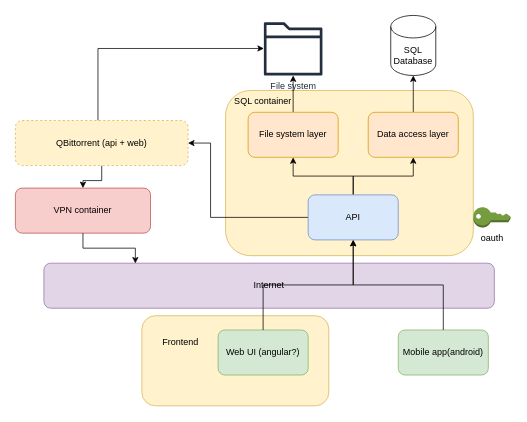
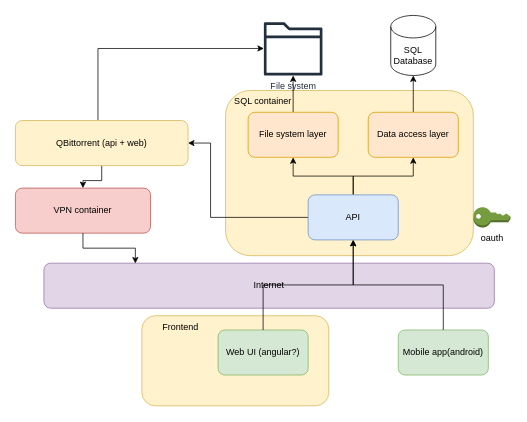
  <mxCell id="0" />
  <mxCell id="1" parent="0" />
  <mxCell id="2" value="" style="rounded=1;whiteSpace=wrap;html=1;fillColor=#fff2cc;strokeColor=#d6b656;glass=0;" vertex="1" parent="1"><mxGeometry x="188.5" y="420" width="249" height="120" as="geometry" /></mxCell>
- <mxCell id="3" value="Frontend" style="text;html=1;align=center;verticalAlign=middle;whiteSpace=wrap;rounded=0;" vertex="1" parent="1"><mxGeometry x="200" y="440" width="80" height="30" as="geometry" /></mxCell>
+ <mxCell id="3" value="Frontend" style="text;html=1;align=center;verticalAlign=middle;whiteSpace=wrap;rounded=0;" vertex="1" parent="1"><mxGeometry x="200" y="420" width="80" height="30" as="geometry" /></mxCell>
  <mxCell id="4" value="" style="rounded=1;whiteSpace=wrap;html=1;fillColor=#fff2cc;strokeColor=#d6b656;glass=0;" vertex="1" parent="1"><mxGeometry x="300" y="120" width="330" height="220" as="geometry" /></mxCell>
  <mxCell id="5" style="edgeStyle=orthogonalEdgeStyle;rounded=0;orthogonalLoop=1;jettySize=auto;html=1;" parent="1" source="8" target="16" edge="1"><mxGeometry relative="1" as="geometry" /></mxCell>
  <mxCell id="6" style="edgeStyle=orthogonalEdgeStyle;rounded=0;orthogonalLoop=1;jettySize=auto;html=1;" parent="1" source="8" target="12" edge="1"><mxGeometry relative="1" as="geometry" /></mxCell>
  <mxCell id="7" style="edgeStyle=orthogonalEdgeStyle;rounded=0;orthogonalLoop=1;jettySize=auto;html=1;entryX=1;entryY=0.5;entryDx=0;entryDy=0;" edge="1" parent="1" source="8" target="25"><mxGeometry relative="1" as="geometry"><Array as="points"><mxPoint x="280" y="289" /><mxPoint x="280" y="190" /></Array></mxGeometry></mxCell>
  <mxCell id="8" value="API" style="rounded=1;whiteSpace=wrap;html=1;fillColor=#dae8fc;strokeColor=#6c8ebf;" parent="1" vertex="1"><mxGeometry x="410" y="259" width="120" height="60" as="geometry" /></mxCell>
  <mxCell id="9" value="Web UI (angular?)" style="rounded=1;whiteSpace=wrap;html=1;fillColor=#d5e8d4;strokeColor=#82b366;" parent="1" vertex="1"><mxGeometry x="290" y="439" width="120" height="60" as="geometry" /></mxCell>
  <mxCell id="10" value="Mobile app(android)" style="rounded=1;whiteSpace=wrap;html=1;fillColor=#d5e8d4;strokeColor=#82b366;" parent="1" vertex="1"><mxGeometry x="530" y="439" width="120" height="60" as="geometry" /></mxCell>
  <mxCell id="11" style="edgeStyle=orthogonalEdgeStyle;rounded=0;orthogonalLoop=1;jettySize=auto;html=1;" parent="1" source="12" target="14" edge="1"><mxGeometry relative="1" as="geometry" /></mxCell>
  <mxCell id="12" value="File system layer" style="rounded=1;whiteSpace=wrap;html=1;fillColor=#ffe6cc;strokeColor=#d79b00;" parent="1" vertex="1"><mxGeometry x="330" y="149" width="120" height="60" as="geometry" /></mxCell>
  <mxCell id="13" value="SQL Database" style="shape=cylinder3;whiteSpace=wrap;html=1;boundedLbl=1;backgroundOutline=1;size=15;" parent="1" vertex="1"><mxGeometry x="520" y="20" width="60" height="80" as="geometry" /></mxCell>
  <mxCell id="14" value="File system" style="sketch=0;outlineConnect=0;fontColor=#232F3E;gradientColor=none;fillColor=#232F3D;strokeColor=none;dashed=0;verticalLabelPosition=bottom;verticalAlign=top;align=center;html=1;fontSize=12;fontStyle=0;aspect=fixed;pointerEvents=1;shape=mxgraph.aws4.folder;" parent="1" vertex="1"><mxGeometry x="351" y="29" width="78" height="71" as="geometry" /></mxCell>
  <mxCell id="15" style="edgeStyle=orthogonalEdgeStyle;rounded=0;orthogonalLoop=1;jettySize=auto;html=1;" parent="1" source="16" target="13" edge="1"><mxGeometry relative="1" as="geometry" /></mxCell>
  <mxCell id="16" value="Data access layer" style="rounded=1;whiteSpace=wrap;html=1;fillColor=#ffe6cc;strokeColor=#d79b00;" parent="1" vertex="1"><mxGeometry x="490" y="149" width="120" height="60" as="geometry" /></mxCell>
  <mxCell id="17" value="oauth" style="outlineConnect=0;dashed=0;verticalLabelPosition=bottom;verticalAlign=top;align=center;html=1;shape=mxgraph.aws3.add_on;fillColor=#759C3E;gradientColor=none;" parent="1" vertex="1"><mxGeometry x="630" y="275.5" width="49.5" height="27" as="geometry" /></mxCell>
  <mxCell id="18" value="Internet" style="rounded=1;whiteSpace=wrap;html=1;fillColor=#e1d5e7;strokeColor=#9673a6;" vertex="1" parent="1"><mxGeometry x="58" y="350" width="600" height="60" as="geometry" /></mxCell>
  <mxCell id="19" style="edgeStyle=orthogonalEdgeStyle;rounded=0;orthogonalLoop=1;jettySize=auto;html=1;" parent="1" source="9" target="8" edge="1"><mxGeometry relative="1" as="geometry" /></mxCell>
  <mxCell id="20" style="edgeStyle=orthogonalEdgeStyle;rounded=0;orthogonalLoop=1;jettySize=auto;html=1;" parent="1" source="10" target="8" edge="1"><mxGeometry relative="1" as="geometry" /></mxCell>
  <mxCell id="21" value="VPN container" style="rounded=1;whiteSpace=wrap;html=1;fillColor=#f8cecc;strokeColor=#b85450;" vertex="1" parent="1"><mxGeometry x="20" y="250" width="180" height="60" as="geometry" /></mxCell>
  <mxCell id="22" style="edgeStyle=orthogonalEdgeStyle;rounded=0;orthogonalLoop=1;jettySize=auto;html=1;entryX=0.203;entryY=0.006;entryDx=0;entryDy=0;entryPerimeter=0;" edge="1" parent="1" source="21" target="18"><mxGeometry relative="1" as="geometry" /></mxCell>
  <mxCell id="23" style="edgeStyle=orthogonalEdgeStyle;rounded=0;orthogonalLoop=1;jettySize=auto;html=1;" edge="1" parent="1" source="25" target="21"><mxGeometry relative="1" as="geometry" /></mxCell>
  <mxCell id="24" style="edgeStyle=orthogonalEdgeStyle;rounded=0;orthogonalLoop=1;jettySize=auto;html=1;" edge="1" parent="1" source="25" target="14"><mxGeometry relative="1" as="geometry"><Array as="points"><mxPoint x="130" y="64" /></Array></mxGeometry></mxCell>
- <mxCell id="25" value="QBittorrent (api + web)" style="rounded=1;whiteSpace=wrap;html=1;fillColor=#fff2cc;strokeColor=#d6b656;glass=0;dashed=1;" vertex="1" parent="1"><mxGeometry x="20" y="160" width="230" height="60" as="geometry" /></mxCell>
+ <mxCell id="25" value="QBittorrent (api + web)" style="rounded=1;whiteSpace=wrap;html=1;fillColor=#fff2cc;strokeColor=#d6b656;glass=0;" vertex="1" parent="1"><mxGeometry x="20" y="160" width="230" height="60" as="geometry" /></mxCell>
  <mxCell id="26" value="SQL container" style="text;html=1;align=center;verticalAlign=middle;whiteSpace=wrap;rounded=0;" vertex="1" parent="1"><mxGeometry x="310" y="120" width="80" height="30" as="geometry" /></mxCell>
